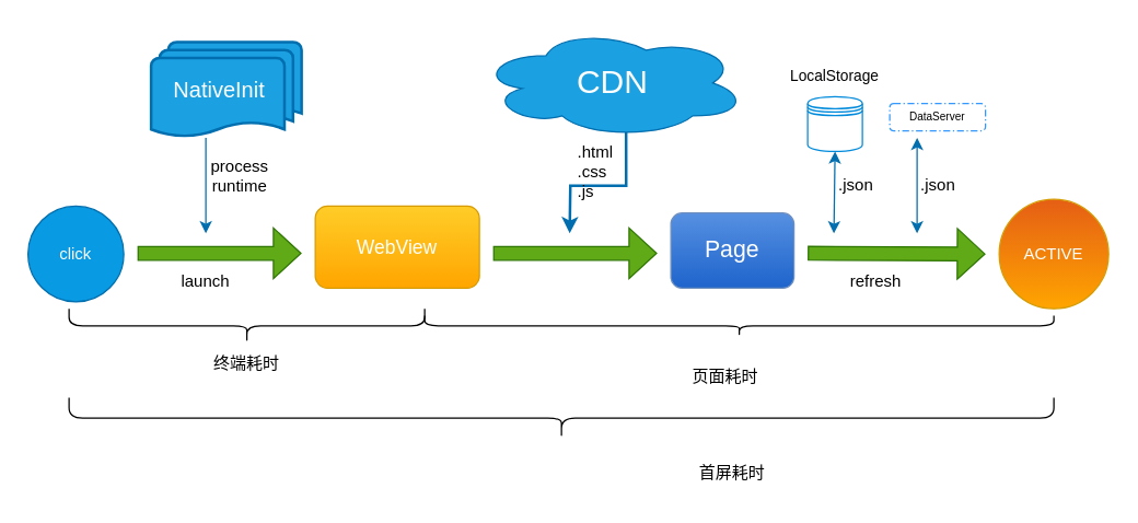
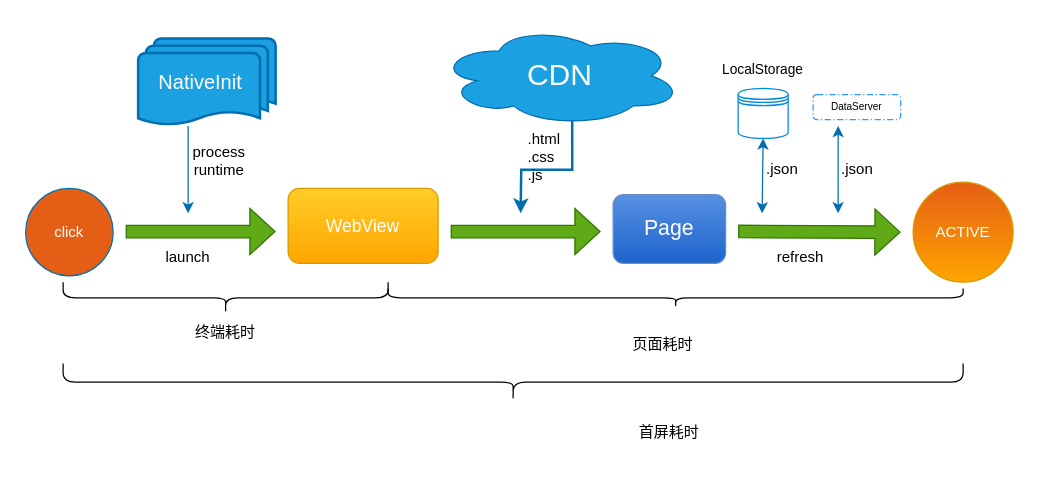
  <mxCell id="0" />
  <mxCell id="1" parent="0" />
  <mxCell id="2" value="" style="shape=datastore;html=1;labelPosition=center;verticalLabelPosition=bottom;align=center;verticalAlign=top;strokeColor=#008ADB;fillColor=none;fontColor=#ffffff;" vertex="1" parent="1"><mxGeometry x="590" y="70" width="40" height="40" as="geometry" /></mxCell>
- <mxCell id="3" value="click" style="ellipse;whiteSpace=wrap;html=1;fillColor=#089ae2;strokeColor=#006EAF;fontColor=#ffffff;" vertex="1" parent="1"><mxGeometry x="20" y="150" width="70" height="70" as="geometry" /></mxCell>
+ <mxCell id="3" value="click" style="ellipse;whiteSpace=wrap;html=1;fillColor=#e55e15;strokeColor=#006EAF;fontColor=#ffffff;" vertex="1" parent="1"><mxGeometry x="20" y="150" width="70" height="70" as="geometry" /></mxCell>
  <mxCell id="4" value="" style="shape=flexArrow;endArrow=classic;html=1;rounded=0;fillColor=#60a917;strokeColor=#2D7600;endWidth=26;endSize=6.36;" edge="1" parent="1"><mxGeometry width="50" height="50" relative="1" as="geometry"><mxPoint x="100" y="184.5" as="sourcePoint" /><mxPoint x="220" y="184.5" as="targetPoint" /></mxGeometry></mxCell>
  <mxCell id="5" value="launch" style="text;html=1;strokeColor=none;fillColor=none;align=center;verticalAlign=middle;whiteSpace=wrap;rounded=0;" vertex="1" parent="1"><mxGeometry x="120" y="190" width="60" height="30" as="geometry" /></mxCell>
  <mxCell id="6" value="&lt;font color=&quot;#ffffff&quot; style=&quot;font-size: 14px;&quot;&gt;WebView&lt;/font&gt;" style="rounded=1;whiteSpace=wrap;html=1;fillColor=#ffcd28;gradientColor=#ffa500;strokeColor=#d79b00;" vertex="1" parent="1"><mxGeometry x="230" y="150" width="120" height="60" as="geometry" /></mxCell>
  <mxCell id="7" style="edgeStyle=orthogonalEdgeStyle;rounded=0;orthogonalLoop=1;jettySize=auto;html=1;exitX=0.55;exitY=0.95;exitDx=0;exitDy=0;exitPerimeter=0;fillColor=#1ba1e2;strokeColor=#006EAF;strokeWidth=2;" edge="1" parent="1" source="8"><mxGeometry relative="1" as="geometry"><mxPoint x="416" y="170" as="targetPoint" /></mxGeometry></mxCell>
  <mxCell id="8" value="&lt;font style=&quot;font-size: 24px;&quot;&gt;CDN&lt;/font&gt;" style="ellipse;shape=cloud;whiteSpace=wrap;html=1;fillColor=#1ba1e2;fontColor=#ffffff;strokeColor=#006EAF;" vertex="1" parent="1"><mxGeometry x="350" y="20" width="195" height="80" as="geometry" /></mxCell>
  <mxCell id="9" value="" style="shape=flexArrow;endArrow=classic;html=1;rounded=0;fillColor=#60a917;strokeColor=#2D7600;endWidth=26;endSize=6.36;" edge="1" parent="1"><mxGeometry width="50" height="50" relative="1" as="geometry"><mxPoint x="360" y="184.5" as="sourcePoint" /><mxPoint x="480" y="184.5" as="targetPoint" /></mxGeometry></mxCell>
  <mxCell id="10" value=".html&lt;br&gt;.css&lt;br&gt;.js" style="text;html=1;strokeColor=none;fillColor=none;align=left;verticalAlign=middle;whiteSpace=wrap;rounded=0;" vertex="1" parent="1"><mxGeometry x="420" y="110" width="60" height="30" as="geometry" /></mxCell>
  <mxCell id="11" value="" style="edgeStyle=orthogonalEdgeStyle;rounded=0;orthogonalLoop=1;jettySize=auto;html=1;fillColor=#1ba1e2;strokeColor=#006EAF;" edge="1" parent="1"><mxGeometry relative="1" as="geometry"><mxPoint x="150" y="100" as="sourcePoint" /><mxPoint x="150" y="170" as="targetPoint" /></mxGeometry></mxCell>
  <mxCell id="12" value="&lt;font color=&quot;#ffffff&quot; style=&quot;font-size: 16px;&quot;&gt;NativeInit&lt;/font&gt;" style="text;html=1;strokeColor=none;fillColor=none;align=center;verticalAlign=middle;whiteSpace=wrap;rounded=0;" vertex="1" parent="1"><mxGeometry x="110" y="45" width="60" height="30" as="geometry" /></mxCell>
  <mxCell id="13" value="&lt;font color=&quot;#ffffff&quot; style=&quot;font-size: 17px;&quot;&gt;Page&lt;/font&gt;" style="rounded=1;whiteSpace=wrap;html=1;fillColor=#5690e1;gradientColor=#1e64cc;strokeColor=#6c8ebf;" vertex="1" parent="1"><mxGeometry x="490" y="155" width="90" height="55" as="geometry" /></mxCell>
  <mxCell id="14" value="" style="shape=flexArrow;endArrow=classic;html=1;rounded=0;fillColor=#60a917;strokeColor=#2D7600;endWidth=26;endSize=6.36;" edge="1" parent="1"><mxGeometry width="50" height="50" relative="1" as="geometry"><mxPoint x="590" y="184.5" as="sourcePoint" /><mxPoint x="720" y="185" as="targetPoint" /></mxGeometry></mxCell>
  <mxCell id="15" value="&lt;font color=&quot;#ffffff&quot;&gt;ACTIVE&lt;/font&gt;" style="ellipse;whiteSpace=wrap;html=1;aspect=fixed;fillColor=#e55e15;gradientColor=#ffa500;strokeColor=#d79b00;" vertex="1" parent="1"><mxGeometry x="730" y="145" width="80" height="80" as="geometry" /></mxCell>
  <mxCell id="16" value="" style="strokeWidth=2;html=1;shape=mxgraph.flowchart.multi-document;whiteSpace=wrap;fillColor=#1ba1e2;fontColor=#ffffff;strokeColor=#006EAF;" vertex="1" parent="1"><mxGeometry x="110" y="30" width="110" height="70" as="geometry" /></mxCell>
  <mxCell id="17" value="&lt;font style=&quot;font-size: 16px;&quot; color=&quot;#ffffff&quot;&gt;NativeInit&lt;/font&gt;" style="text;html=1;strokeColor=none;fillColor=none;align=center;verticalAlign=middle;whiteSpace=wrap;rounded=0;" vertex="1" parent="1"><mxGeometry x="130" y="50" width="60" height="30" as="geometry" /></mxCell>
  <mxCell id="18" value="refresh" style="text;html=1;strokeColor=none;fillColor=none;align=center;verticalAlign=middle;whiteSpace=wrap;rounded=0;" vertex="1" parent="1"><mxGeometry x="610" y="190" width="60" height="30" as="geometry" /></mxCell>
  <mxCell id="19" value="&lt;font style=&quot;font-size: 11px;&quot;&gt;LocalStorage&lt;/font&gt;" style="text;html=1;strokeColor=none;fillColor=none;align=center;verticalAlign=middle;whiteSpace=wrap;rounded=0;" vertex="1" parent="1"><mxGeometry x="590" y="45" width="40" height="20" as="geometry" /></mxCell>
  <mxCell id="20" value="" style="endArrow=classic;startArrow=classic;html=1;rounded=0;entryX=0.5;entryY=1;entryDx=0;entryDy=0;fillColor=#1ba1e2;strokeColor=#006EAF;" edge="1" parent="1" target="2"><mxGeometry width="50" height="50" relative="1" as="geometry"><mxPoint x="609.2" y="170" as="sourcePoint" /><mxPoint x="610" y="110" as="targetPoint" /></mxGeometry></mxCell>
  <mxCell id="21" value=".json" style="text;html=1;align=center;verticalAlign=middle;resizable=0;points=[];autosize=1;strokeColor=none;fillColor=none;" vertex="1" parent="1"><mxGeometry x="600" y="120" width="50" height="30" as="geometry" /></mxCell>
  <mxCell id="22" value="DataServer" style="points=[[0.25,0,0],[0.5,0,0],[0.75,0,0],[1,0.25,0],[1,0.5,0],[1,0.75,0],[0.75,1,0],[0.5,1,0],[0.25,1,0],[0,0.75,0],[0,0.5,0],[0,0.25,0]];rounded=1;dashed=1;dashPattern=5 2 1 2;labelPosition=center;verticalLabelPosition=middle;align=center;verticalAlign=middle;fontSize=8;html=1;whiteSpace=wrap;strokeColor=#3399FF;" vertex="1" parent="1"><mxGeometry x="650" y="75" width="70" height="20" as="geometry" /></mxCell>
  <mxCell id="23" value="" style="endArrow=classic;startArrow=classic;html=1;rounded=0;fillColor=#1ba1e2;strokeColor=#006EAF;" edge="1" parent="1"><mxGeometry width="50" height="50" relative="1" as="geometry"><mxPoint x="670" y="170" as="sourcePoint" /><mxPoint x="670" y="100" as="targetPoint" /></mxGeometry></mxCell>
  <mxCell id="24" value=".json" style="text;html=1;align=center;verticalAlign=middle;resizable=0;points=[];autosize=1;strokeColor=none;fillColor=none;" vertex="1" parent="1"><mxGeometry x="660" y="120" width="50" height="30" as="geometry" /></mxCell>
  <mxCell id="25" value="process&lt;br&gt;runtime" style="text;html=1;strokeColor=none;fillColor=none;align=center;verticalAlign=middle;whiteSpace=wrap;rounded=0;" vertex="1" parent="1"><mxGeometry x="150" y="115" width="50" height="25" as="geometry" /></mxCell>
  <mxCell id="26" value="" style="shape=curlyBracket;whiteSpace=wrap;html=1;rounded=1;flipH=1;labelPosition=right;verticalLabelPosition=middle;align=left;verticalAlign=middle;direction=north;" vertex="1" parent="1"><mxGeometry x="50" y="225" width="260" height="25" as="geometry" /></mxCell>
  <mxCell id="27" value="终端耗时" style="text;html=1;strokeColor=none;fillColor=none;align=center;verticalAlign=middle;whiteSpace=wrap;rounded=0;" vertex="1" parent="1"><mxGeometry x="150" y="250" width="60" height="30" as="geometry" /></mxCell>
  <mxCell id="28" value="" style="shape=curlyBracket;whiteSpace=wrap;html=1;rounded=1;flipH=1;labelPosition=right;verticalLabelPosition=middle;align=left;verticalAlign=middle;direction=north;" vertex="1" parent="1"><mxGeometry x="310" y="230" width="460" height="15" as="geometry" /></mxCell>
  <mxCell id="29" value="页面耗时" style="text;html=1;strokeColor=none;fillColor=none;align=center;verticalAlign=middle;whiteSpace=wrap;rounded=0;" vertex="1" parent="1"><mxGeometry x="500" y="260" width="60" height="30" as="geometry" /></mxCell>
  <mxCell id="30" value="" style="shape=curlyBracket;whiteSpace=wrap;html=1;rounded=1;flipH=1;labelPosition=right;verticalLabelPosition=middle;align=left;verticalAlign=middle;direction=north;" vertex="1" parent="1"><mxGeometry x="50" y="290" width="720" height="30" as="geometry" /></mxCell>
  <mxCell id="31" value="首屏耗时" style="text;html=1;strokeColor=none;fillColor=none;align=center;verticalAlign=middle;whiteSpace=wrap;rounded=0;" vertex="1" parent="1"><mxGeometry x="505" y="330" width="60" height="30" as="geometry" /></mxCell>
